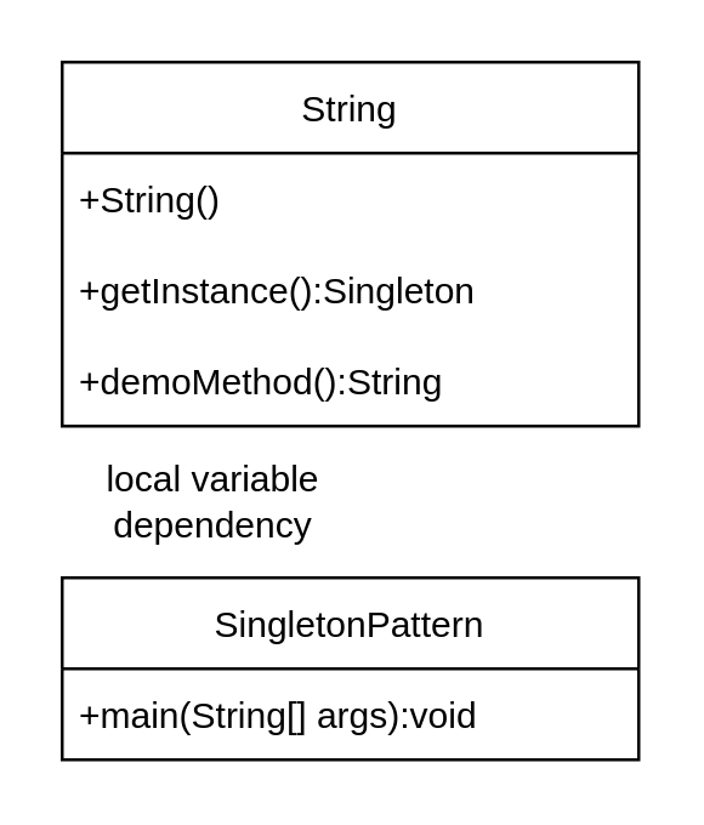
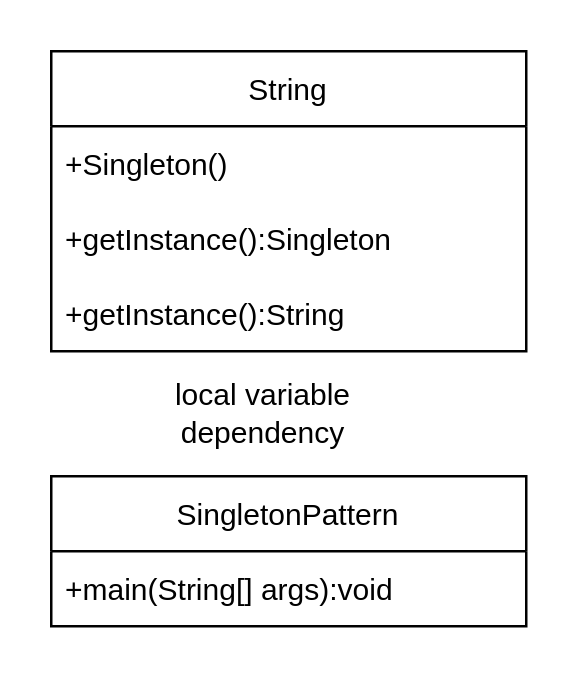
  <mxCell id="0" />
  <mxCell id="1" parent="0" />
  <mxCell id="2" value="String" style="swimlane;fontStyle=0;childLayout=stackLayout;horizontal=1;startSize=30;horizontalStack=0;resizeParent=1;resizeParentMax=0;resizeLast=0;collapsible=1;marginBottom=0;" vertex="1" parent="1"><mxGeometry x="20" y="20" width="190" height="120" as="geometry" /></mxCell>
- <mxCell id="3" value="+String()" style="text;strokeColor=none;fillColor=none;align=left;verticalAlign=middle;spacingLeft=4;spacingRight=4;overflow=hidden;points=[[0,0.5],[1,0.5]];portConstraint=eastwest;rotatable=0;" vertex="1" parent="2"><mxGeometry y="30" width="190" height="30" as="geometry" /></mxCell>
+ <mxCell id="3" value="+Singleton()" style="text;strokeColor=none;fillColor=none;align=left;verticalAlign=middle;spacingLeft=4;spacingRight=4;overflow=hidden;points=[[0,0.5],[1,0.5]];portConstraint=eastwest;rotatable=0;" vertex="1" parent="2"><mxGeometry y="30" width="190" height="30" as="geometry" /></mxCell>
  <mxCell id="4" value="+getInstance():Singleton" style="text;strokeColor=none;fillColor=none;align=left;verticalAlign=middle;spacingLeft=4;spacingRight=4;overflow=hidden;points=[[0,0.5],[1,0.5]];portConstraint=eastwest;rotatable=0;" vertex="1" parent="2"><mxGeometry y="60" width="190" height="30" as="geometry" /></mxCell>
- <mxCell id="5" value="+demoMethod():String" style="text;strokeColor=none;fillColor=none;align=left;verticalAlign=middle;spacingLeft=4;spacingRight=4;overflow=hidden;points=[[0,0.5],[1,0.5]];portConstraint=eastwest;rotatable=0;" vertex="1" parent="2"><mxGeometry y="90" width="190" height="30" as="geometry" /></mxCell>
+ <mxCell id="5" value="+getInstance():String" style="text;strokeColor=none;fillColor=none;align=left;verticalAlign=middle;spacingLeft=4;spacingRight=4;overflow=hidden;points=[[0,0.5],[1,0.5]];portConstraint=eastwest;rotatable=0;" vertex="1" parent="2"><mxGeometry y="90" width="190" height="30" as="geometry" /></mxCell>
  <mxCell id="6" value="SingletonPattern" style="swimlane;fontStyle=0;childLayout=stackLayout;horizontal=1;startSize=30;horizontalStack=0;resizeParent=1;resizeParentMax=0;resizeLast=0;collapsible=1;marginBottom=0;" vertex="1" parent="1"><mxGeometry x="20" y="190" width="190" height="60" as="geometry" /></mxCell>
  <mxCell id="7" value="+main(String[] args):void" style="text;strokeColor=none;fillColor=none;align=left;verticalAlign=middle;spacingLeft=4;spacingRight=4;overflow=hidden;points=[[0,0.5],[1,0.5]];portConstraint=eastwest;rotatable=0;" vertex="1" parent="6"><mxGeometry y="30" width="190" height="30" as="geometry" /></mxCell>
- <mxCell id="8" value="local variable dependency" style="text;html=1;strokeColor=none;fillColor=none;align=center;verticalAlign=middle;whiteSpace=wrap;rounded=0;" vertex="1" parent="1"><mxGeometry x="20" y="150" width="100" height="30" as="geometry" /></mxCell>
+ <mxCell id="8" value="local variable dependency" style="text;html=1;strokeColor=none;fillColor=none;align=center;verticalAlign=middle;whiteSpace=wrap;rounded=0;" vertex="1" parent="1"><mxGeometry x="55" y="150" width="100" height="30" as="geometry" /></mxCell>
